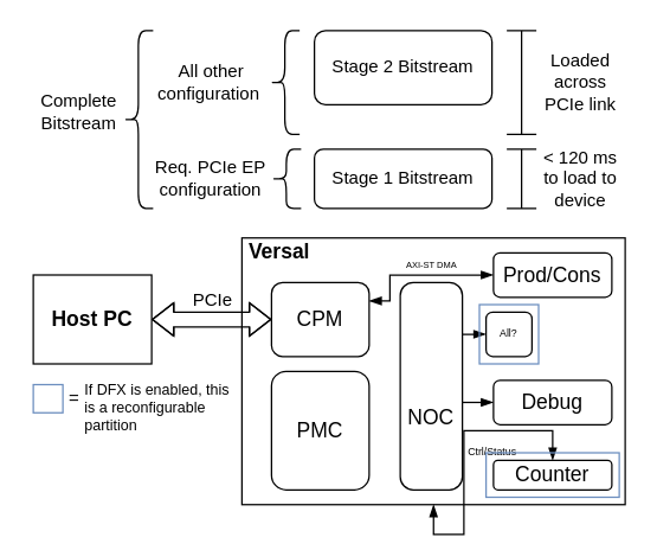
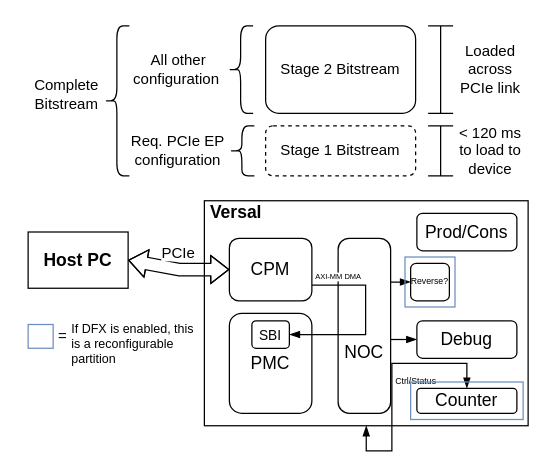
  <mxCell id="0" />
  <mxCell id="1" parent="0" />
- <mxCell id="2" value="Stage 1 Bitstream" style="rounded=1;whiteSpace=wrap;html=1;" parent="1" vertex="1"><mxGeometry x="212" y="100" width="120" height="40" as="geometry" /></mxCell>
- <mxCell id="3" value="Stage 2 Bitstream" style="rounded=1;whiteSpace=wrap;html=1;" parent="1" vertex="1"><mxGeometry x="212" y="20" width="120" height="50" as="geometry" /></mxCell>
+ <mxCell id="2" value="Stage 1 Bitstream" style="rounded=1;whiteSpace=wrap;html=1;dashed=1;" parent="1" vertex="1"><mxGeometry x="212" y="100" width="120" height="40" as="geometry" /></mxCell>
+ <mxCell id="3" value="Stage 2 Bitstream" style="rounded=1;whiteSpace=wrap;html=1;" parent="1" vertex="1"><mxGeometry x="212" y="20" width="120" height="70" as="geometry" /></mxCell>
  <mxCell id="4" value="" style="shape=curlyBracket;whiteSpace=wrap;html=1;rounded=1;" parent="1" vertex="1"><mxGeometry x="83" y="20" width="20" height="120" as="geometry" /></mxCell>
  <mxCell id="5" value="" style="shape=crossbar;whiteSpace=wrap;html=1;rounded=1;direction=south;" parent="1" vertex="1"><mxGeometry x="342" y="100" width="20" height="40" as="geometry" /></mxCell>
  <mxCell id="6" value="&amp;lt; 120 ms to load to device" style="text;html=1;strokeColor=none;fillColor=none;align=center;verticalAlign=middle;whiteSpace=wrap;rounded=0;" parent="1" vertex="1"><mxGeometry x="362" y="105" width="60" height="30" as="geometry" /></mxCell>
  <mxCell id="7" value="Complete Bitstream" style="text;html=1;strokeColor=none;fillColor=none;align=center;verticalAlign=middle;whiteSpace=wrap;rounded=0;" parent="1" vertex="1"><mxGeometry x="23" y="60" width="60" height="30" as="geometry" /></mxCell>
  <mxCell id="8" value="" style="shape=curlyBracket;whiteSpace=wrap;html=1;rounded=1;" parent="1" vertex="1"><mxGeometry x="183" y="100" width="20" height="40" as="geometry" /></mxCell>
  <mxCell id="9" value="Req. PCIe EP configuration" style="text;html=1;strokeColor=none;fillColor=none;align=center;verticalAlign=middle;whiteSpace=wrap;rounded=0;" parent="1" vertex="1"><mxGeometry x="102" y="100" width="80" height="40" as="geometry" /></mxCell>
  <mxCell id="10" value="" style="shape=curlyBracket;whiteSpace=wrap;html=1;rounded=1;" parent="1" vertex="1"><mxGeometry x="182" y="20" width="20" height="70" as="geometry" /></mxCell>
  <mxCell id="11" value="All other configuration&amp;nbsp;" style="text;html=1;strokeColor=none;fillColor=none;align=center;verticalAlign=middle;whiteSpace=wrap;rounded=0;" parent="1" vertex="1"><mxGeometry x="102" y="35" width="81" height="40" as="geometry" /></mxCell>
  <mxCell id="12" value="" style="shape=crossbar;whiteSpace=wrap;html=1;rounded=1;direction=south;" parent="1" vertex="1"><mxGeometry x="342" y="20" width="20" height="70" as="geometry" /></mxCell>
  <mxCell id="13" value="Loaded across PCIe link" style="text;html=1;strokeColor=none;fillColor=none;align=center;verticalAlign=middle;whiteSpace=wrap;rounded=0;" parent="1" vertex="1"><mxGeometry x="362" y="40" width="60" height="30" as="geometry" /></mxCell>
- <mxCell id="14" value="Host PC" style="rounded=0;whiteSpace=wrap;html=1;fontStyle=1;fontSize=14;" parent="1" vertex="1"><mxGeometry x="22" y="185" width="80" height="60" as="geometry" /></mxCell>
+ <mxCell id="14" value="Host PC" style="rounded=0;whiteSpace=wrap;html=1;fontStyle=1;fontSize=14;" parent="1" vertex="1"><mxGeometry x="22" y="185" width="80" height="45" as="geometry" /></mxCell>
  <mxCell id="15" value="Versal&amp;nbsp;" style="rounded=0;whiteSpace=wrap;html=1;labelPosition=center;verticalLabelPosition=top;align=center;verticalAlign=bottom;horizontal=1;spacing=0;spacingRight=0;fontStyle=1;fontSize=14;spacingLeft=-204;spacingBottom=-18;" parent="1" vertex="1"><mxGeometry x="163" y="160" width="259" height="180" as="geometry" /></mxCell>
  <mxCell id="16" value="PCIe" style="shape=flexArrow;endArrow=classic;startArrow=classic;html=1;rounded=0;fontSize=12;exitX=1;exitY=0.5;exitDx=0;exitDy=0;startWidth=11.304;startSize=4.478;endWidth=11.304;endSize=4.478;labelPosition=center;verticalLabelPosition=top;align=center;verticalAlign=bottom;spacingTop=0;spacing=6;entryX=0;entryY=0.5;entryDx=0;entryDy=0;" parent="1" source="14" target="18" edge="1"><mxGeometry width="100" height="100" relative="1" as="geometry"><mxPoint x="73" y="420" as="sourcePoint" /><mxPoint x="143" y="240" as="targetPoint" /><Array as="points"><mxPoint x="143" y="215" /></Array></mxGeometry></mxCell>
- <mxCell id="17" value="AXI-ST DMA" style="edgeStyle=orthogonalEdgeStyle;rounded=0;orthogonalLoop=1;jettySize=auto;html=1;exitX=1;exitY=0.25;exitDx=0;exitDy=0;entryX=0;entryY=0.5;entryDx=0;entryDy=0;fontSize=6;spacing=6;spacingTop=-2;startArrow=blockThin;startFill=1;endArrow=blockThin;endFill=1;spacingLeft=-16;" parent="1" source="18" target="27" edge="1"><mxGeometry x="0.319" y="5" relative="1" as="geometry"><mxPoint x="373" y="207.5" as="targetPoint" /><Array as="points"><mxPoint x="263" y="203" /><mxPoint x="263" y="185" /></Array><mxPoint as="offset" /></mxGeometry></mxCell>
  <mxCell id="18" value="CPM" style="rounded=1;whiteSpace=wrap;html=1;fontSize=14;" parent="1" vertex="1"><mxGeometry x="183" y="190" width="66" height="50" as="geometry" /></mxCell>
  <mxCell id="19" value="NOC" style="rounded=1;whiteSpace=wrap;html=1;fontSize=14;rotation=0;spacingBottom=-41;arcSize=21;" parent="1" vertex="1"><mxGeometry x="270" y="190" width="42" height="140" as="geometry" /></mxCell>
  <mxCell id="20" value="Ctrl/Status" style="edgeStyle=orthogonalEdgeStyle;rounded=0;orthogonalLoop=1;jettySize=auto;html=1;exitX=0.5;exitY=0;exitDx=0;exitDy=0;fontSize=7;endArrow=blockThin;endFill=1;spacingLeft=37;startArrow=blockThin;startFill=1;" parent="1" source="21" target="15" edge="1"><mxGeometry relative="1" as="geometry" /></mxCell>
  <mxCell id="21" value="Counter" style="rounded=1;whiteSpace=wrap;html=1;fontSize=14;" parent="1" vertex="1"><mxGeometry x="333" y="310" width="80" height="20" as="geometry" /></mxCell>
  <mxCell id="22" value="PMC" style="rounded=1;whiteSpace=wrap;html=1;fontSize=14;" parent="1" vertex="1"><mxGeometry x="183" y="250" width="66" height="80" as="geometry" /></mxCell>
+ <mxCell id="23" value="AXI-MM DMA" style="edgeStyle=elbowEdgeStyle;rounded=0;orthogonalLoop=1;jettySize=auto;html=1;exitX=1;exitY=0.5;exitDx=0;exitDy=0;entryX=1;entryY=0.75;entryDx=0;entryDy=0;labelBackgroundColor=default;fontSize=6;startArrow=blockThin;startFill=1;endArrow=none;endFill=0;spacingLeft=-43;jumpSize=6;startSize=6;sourcePerimeterSpacing=0;" parent="1" source="24" target="18" edge="1"><mxGeometry x="0.401" y="-7" relative="1" as="geometry"><Array as="points"><mxPoint x="292" y="250" /></Array><mxPoint as="offset" /></mxGeometry></mxCell>
+ <mxCell id="24" value="&lt;font style=&quot;font-size: 11px;&quot;&gt;SBI&lt;/font&gt;" style="rounded=1;whiteSpace=wrap;html=1;fontSize=14;" parent="1" vertex="1"><mxGeometry x="201" y="256" width="30" height="22" as="geometry" /></mxCell>
  <mxCell id="25" style="edgeStyle=orthogonalEdgeStyle;rounded=0;orthogonalLoop=1;jettySize=auto;html=1;exitX=0;exitY=0.5;exitDx=0;exitDy=0;entryX=0.995;entryY=0.582;entryDx=0;entryDy=0;entryPerimeter=0;labelBackgroundColor=default;fontSize=7;startArrow=blockThin;startFill=1;endArrow=none;endFill=0;" parent="1" source="26" target="19" edge="1"><mxGeometry relative="1" as="geometry" /></mxCell>
  <mxCell id="26" value="Debug" style="rounded=1;whiteSpace=wrap;html=1;fontSize=14;" parent="1" vertex="1"><mxGeometry x="333" y="256" width="80" height="30" as="geometry" /></mxCell>
  <mxCell id="27" value="Prod/Cons" style="rounded=1;whiteSpace=wrap;html=1;fontSize=14;" parent="1" vertex="1"><mxGeometry x="333" y="170" width="80" height="30" as="geometry" /></mxCell>
  <mxCell id="28" style="edgeStyle=elbowEdgeStyle;rounded=0;jumpSize=6;orthogonalLoop=1;jettySize=auto;html=1;exitX=0;exitY=0.5;exitDx=0;exitDy=0;entryX=1;entryY=0.25;entryDx=0;entryDy=0;labelBackgroundColor=default;fontSize=6;startArrow=blockThin;startFill=1;endArrow=none;endFill=0;startSize=6;sourcePerimeterSpacing=0;" parent="1" source="30" target="19" edge="1"><mxGeometry relative="1" as="geometry" /></mxCell>
  <mxCell id="29" value="" style="rounded=0;whiteSpace=wrap;html=1;fillColor=none;strokeColor=#6c8ebf;" parent="1" vertex="1"><mxGeometry x="328" y="305" width="90" height="30" as="geometry" /></mxCell>
- <mxCell id="30" value="All?" style="rounded=1;whiteSpace=wrap;html=1;fontSize=7;" parent="1" vertex="1"><mxGeometry x="328" y="210" width="31" height="30" as="geometry" /></mxCell>
+ <mxCell id="30" value="Reverse?" style="rounded=1;whiteSpace=wrap;html=1;fontSize=7;" parent="1" vertex="1"><mxGeometry x="328" y="210" width="31" height="30" as="geometry" /></mxCell>
  <mxCell id="31" value="" style="rounded=0;whiteSpace=wrap;html=1;fillColor=none;strokeColor=#6c8ebf;" parent="1" vertex="1"><mxGeometry x="323.5" y="205" width="40" height="40" as="geometry" /></mxCell>
  <mxCell id="32" value="" style="rounded=0;whiteSpace=wrap;html=1;fillColor=none;strokeColor=#6c8ebf;" parent="1" vertex="1"><mxGeometry x="22" y="259" width="20" height="19" as="geometry" /></mxCell>
  <mxCell id="33" value="If DFX is enabled, this is a reconfigurable partition&amp;nbsp;" style="text;html=1;strokeColor=none;fillColor=none;align=left;verticalAlign=top;whiteSpace=wrap;rounded=0;fontSize=10;textDirection=ltr;labelPosition=center;verticalLabelPosition=middle;" parent="1" vertex="1"><mxGeometry x="55" y="250" width="108" height="52" as="geometry" /></mxCell>
  <mxCell id="34" value="=" style="text;html=1;strokeColor=none;fillColor=none;align=center;verticalAlign=middle;whiteSpace=wrap;rounded=0;" parent="1" vertex="1"><mxGeometry x="20" y="254" width="60" height="30" as="geometry" /></mxCell>
